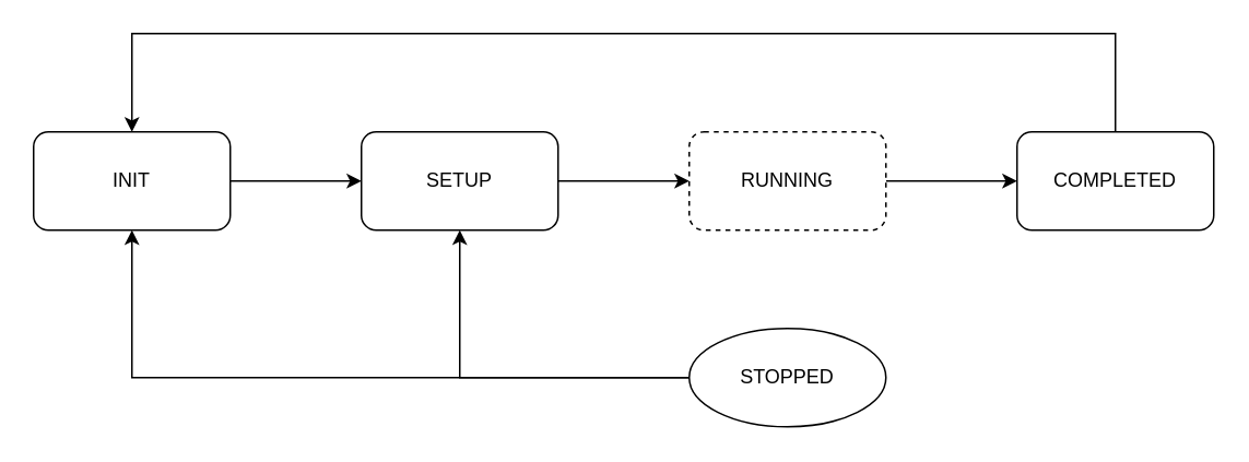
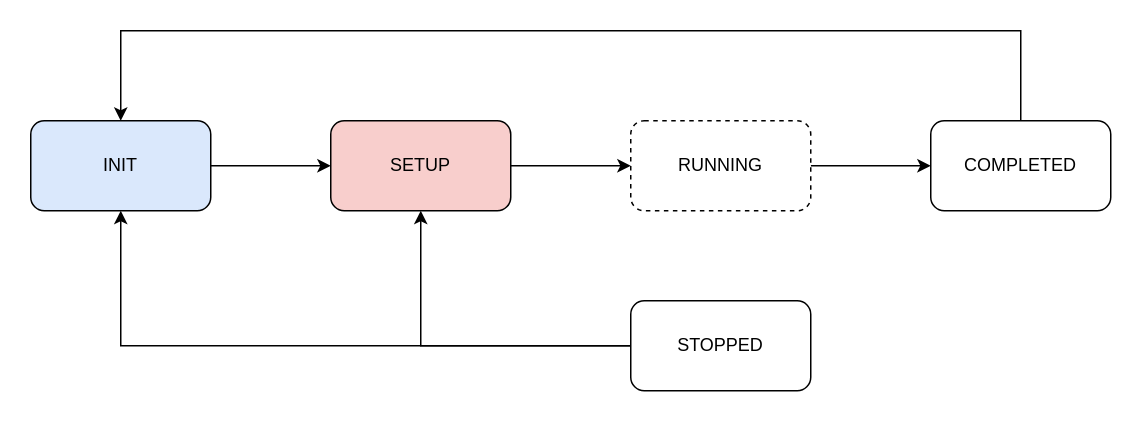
  <mxCell id="0" />
  <mxCell id="1" parent="0" />
  <mxCell id="2" style="edgeStyle=orthogonalEdgeStyle;rounded=0;orthogonalLoop=1;jettySize=auto;html=1;" edge="1" parent="1" source="3" target="7"><mxGeometry relative="1" as="geometry" /></mxCell>
- <mxCell id="3" value="INIT" style="rounded=1;whiteSpace=wrap;html=1;" vertex="1" parent="1"><mxGeometry x="20" y="80" width="120" height="60" as="geometry" /></mxCell>
+ <mxCell id="3" value="INIT" style="rounded=1;whiteSpace=wrap;html=1;fillColor=#dae8fc;" vertex="1" parent="1"><mxGeometry x="20" y="80" width="120" height="60" as="geometry" /></mxCell>
  <mxCell id="4" style="edgeStyle=orthogonalEdgeStyle;rounded=0;orthogonalLoop=1;jettySize=auto;html=1;" edge="1" parent="1" source="5"><mxGeometry relative="1" as="geometry"><mxPoint x="620" y="110" as="targetPoint" /></mxGeometry></mxCell>
  <mxCell id="5" value="RUNNING" style="rounded=1;whiteSpace=wrap;html=1;dashed=1;" vertex="1" parent="1"><mxGeometry x="420" y="80" width="120" height="60" as="geometry" /></mxCell>
  <mxCell id="6" style="edgeStyle=orthogonalEdgeStyle;rounded=0;orthogonalLoop=1;jettySize=auto;html=1;" edge="1" parent="1" source="7" target="5"><mxGeometry relative="1" as="geometry" /></mxCell>
- <mxCell id="7" value="SETUP" style="rounded=1;whiteSpace=wrap;html=1;" vertex="1" parent="1"><mxGeometry x="220" y="80" width="120" height="60" as="geometry" /></mxCell>
+ <mxCell id="7" value="SETUP" style="rounded=1;whiteSpace=wrap;html=1;fillColor=#f8cecc;" vertex="1" parent="1"><mxGeometry x="220" y="80" width="120" height="60" as="geometry" /></mxCell>
  <mxCell id="8" style="edgeStyle=orthogonalEdgeStyle;rounded=0;orthogonalLoop=1;jettySize=auto;html=1;" edge="1" parent="1" source="10" target="7"><mxGeometry relative="1" as="geometry" /></mxCell>
  <mxCell id="9" style="edgeStyle=orthogonalEdgeStyle;rounded=0;orthogonalLoop=1;jettySize=auto;html=1;entryX=0.5;entryY=1;entryDx=0;entryDy=0;" edge="1" parent="1" source="10" target="3"><mxGeometry relative="1" as="geometry" /></mxCell>
- <mxCell id="10" value="STOPPED" style="ellipse;whiteSpace=wrap;html=1;" vertex="1" parent="1"><mxGeometry x="420" y="200" width="120" height="60" as="geometry" /></mxCell>
+ <mxCell id="10" value="STOPPED" style="rounded=1;whiteSpace=wrap;html=1;" vertex="1" parent="1"><mxGeometry x="420" y="200" width="120" height="60" as="geometry" /></mxCell>
  <mxCell id="11" style="edgeStyle=orthogonalEdgeStyle;rounded=0;orthogonalLoop=1;jettySize=auto;html=1;entryX=0.5;entryY=0;entryDx=0;entryDy=0;" edge="1" parent="1" target="3"><mxGeometry relative="1" as="geometry"><mxPoint x="70" y="20" as="targetPoint" /><mxPoint x="680" y="80" as="sourcePoint" /><Array as="points"><mxPoint x="680" y="20" /><mxPoint x="80" y="20" /></Array></mxGeometry></mxCell>
  <mxCell id="12" value="COMPLETED" style="rounded=1;whiteSpace=wrap;html=1;" vertex="1" parent="1"><mxGeometry x="620" y="80" width="120" height="60" as="geometry" /></mxCell>
